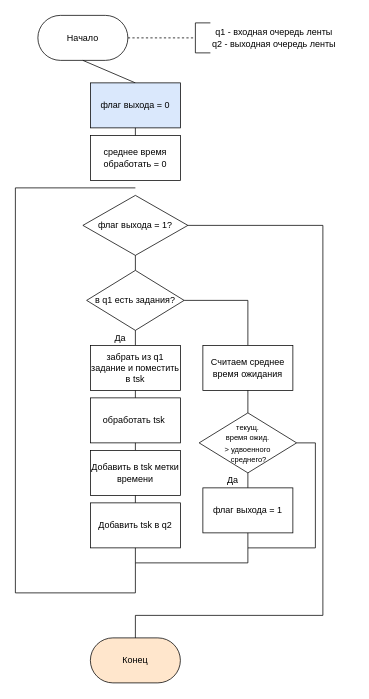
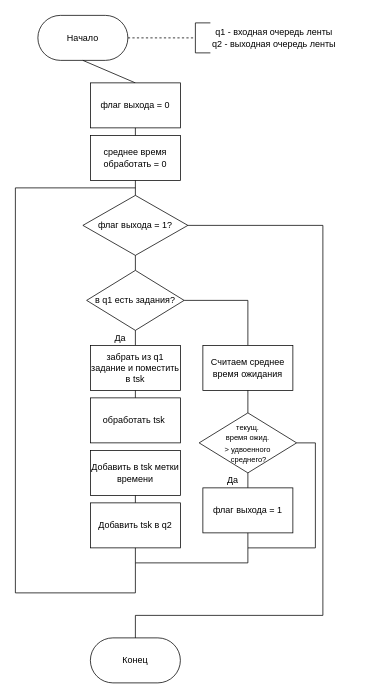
  <mxCell id="0" />
  <mxCell id="1" parent="0" />
  <mxCell id="2" value="Начало&lt;br&gt;" style="rounded=1;whiteSpace=wrap;html=1;arcSize=50;" vertex="1" parent="1"><mxGeometry x="50" y="20" width="120" height="60" as="geometry" /></mxCell>
  <mxCell id="3" value="" style="endArrow=none;html=1;entryX=0.5;entryY=1;entryDx=0;entryDy=0;exitX=0.5;exitY=0;exitDx=0;exitDy=0;" edge="1" parent="1" source="4" target="2"><mxGeometry width="50" height="50" relative="1" as="geometry"><mxPoint x="180" y="110" as="sourcePoint" /><mxPoint x="260" y="110" as="targetPoint" /></mxGeometry></mxCell>
- <mxCell id="4" value="флаг выхода = 0" style="rounded=0;whiteSpace=wrap;html=1;fillColor=#dae8fc;" vertex="1" parent="1"><mxGeometry x="120" y="110" width="120" height="60" as="geometry" /></mxCell>
+ <mxCell id="4" value="флаг выхода = 0" style="rounded=0;whiteSpace=wrap;html=1;" vertex="1" parent="1"><mxGeometry x="120" y="110" width="120" height="60" as="geometry" /></mxCell>
  <mxCell id="5" value="флаг выхода = 1?" style="rhombus;whiteSpace=wrap;html=1;" vertex="1" parent="1"><mxGeometry x="110" y="260" width="140" height="80" as="geometry" /></mxCell>
  <mxCell id="6" value="" style="endArrow=none;html=1;entryX=0.5;entryY=1;entryDx=0;entryDy=0;exitX=0.5;exitY=0;exitDx=0;exitDy=0;" edge="1" parent="1" source="12" target="5"><mxGeometry width="50" height="50" relative="1" as="geometry"><mxPoint x="180" y="360" as="sourcePoint" /><mxPoint x="110" y="390" as="targetPoint" /></mxGeometry></mxCell>
  <mxCell id="7" value="" style="endArrow=none;dashed=1;html=1;exitX=1;exitY=0.5;exitDx=0;exitDy=0;" edge="1" parent="1" source="2"><mxGeometry width="50" height="50" relative="1" as="geometry"><mxPoint x="290" y="120" as="sourcePoint" /><mxPoint x="260" y="50" as="targetPoint" /></mxGeometry></mxCell>
  <mxCell id="8" value="" style="endArrow=none;html=1;" edge="1" parent="1"><mxGeometry width="50" height="50" relative="1" as="geometry"><mxPoint x="260" y="70" as="sourcePoint" /><mxPoint x="260" y="30" as="targetPoint" /></mxGeometry></mxCell>
  <mxCell id="9" value="" style="endArrow=none;html=1;" edge="1" parent="1"><mxGeometry width="50" height="50" relative="1" as="geometry"><mxPoint x="260" y="30" as="sourcePoint" /><mxPoint x="280" y="30" as="targetPoint" /></mxGeometry></mxCell>
  <mxCell id="10" value="" style="endArrow=none;html=1;" edge="1" parent="1"><mxGeometry width="50" height="50" relative="1" as="geometry"><mxPoint x="260" y="70" as="sourcePoint" /><mxPoint x="280" y="70" as="targetPoint" /></mxGeometry></mxCell>
  <mxCell id="11" value="q1 - входная очередь ленты&lt;br&gt;q2 - выходная очередь ленты&lt;br&gt;" style="text;html=1;strokeColor=none;fillColor=none;align=center;verticalAlign=middle;whiteSpace=wrap;rounded=0;" vertex="1" parent="1"><mxGeometry x="260" y="30" width="210" height="40" as="geometry" /></mxCell>
  <mxCell id="12" value="в q1 есть задания?" style="rhombus;whiteSpace=wrap;html=1;" vertex="1" parent="1"><mxGeometry x="115" y="360" width="130" height="80" as="geometry" /></mxCell>
  <mxCell id="13" value="среднее время обработать = 0" style="rounded=0;whiteSpace=wrap;html=1;" vertex="1" parent="1"><mxGeometry x="120" y="180" width="120" height="60" as="geometry" /></mxCell>
  <mxCell id="14" value="" style="endArrow=none;html=1;entryX=0.5;entryY=1;entryDx=0;entryDy=0;exitX=0.5;exitY=0;exitDx=0;exitDy=0;" edge="1" parent="1" source="13" target="4"><mxGeometry width="50" height="50" relative="1" as="geometry"><mxPoint x="10" y="230" as="sourcePoint" /><mxPoint x="60" y="180" as="targetPoint" /></mxGeometry></mxCell>
+ <mxCell id="15" value="" style="endArrow=none;html=1;entryX=0.5;entryY=1;entryDx=0;entryDy=0;" edge="1" parent="1" source="5" target="13"><mxGeometry width="50" height="50" relative="1" as="geometry"><mxPoint x="0" y="340" as="sourcePoint" /><mxPoint x="50" y="290" as="targetPoint" /></mxGeometry></mxCell>
  <mxCell id="16" value="" style="endArrow=none;html=1;entryX=0.5;entryY=1;entryDx=0;entryDy=0;exitX=0.5;exitY=0;exitDx=0;exitDy=0;" edge="1" parent="1" source="17" target="12"><mxGeometry width="50" height="50" relative="1" as="geometry"><mxPoint x="180" y="480" as="sourcePoint" /><mxPoint x="180" y="460" as="targetPoint" /></mxGeometry></mxCell>
  <mxCell id="17" value="забрать из q1 задание и поместить в tsk" style="rounded=0;whiteSpace=wrap;html=1;" vertex="1" parent="1"><mxGeometry x="120" y="460" width="120" height="60" as="geometry" /></mxCell>
  <mxCell id="18" value="" style="endArrow=none;html=1;entryX=0.5;entryY=1;entryDx=0;entryDy=0;exitX=0.5;exitY=0;exitDx=0;exitDy=0;" edge="1" parent="1" source="19" target="17"><mxGeometry width="50" height="50" relative="1" as="geometry"><mxPoint x="180" y="540" as="sourcePoint" /><mxPoint x="180" y="580" as="targetPoint" /></mxGeometry></mxCell>
  <mxCell id="19" value="обработать tsk&amp;nbsp;" style="rounded=0;whiteSpace=wrap;html=1;" vertex="1" parent="1"><mxGeometry x="120" y="530" width="120" height="60" as="geometry" /></mxCell>
- <mxCell id="20" value="" style="endArrow=none;html=1;entryX=0.5;entryY=1;entryDx=0;entryDy=0;" edge="1" parent="1" source="21" target="19"><mxGeometry width="50" height="50" relative="1" as="geometry"><mxPoint x="110" y="670" as="sourcePoint" /><mxPoint x="160" y="620" as="targetPoint" /></mxGeometry></mxCell>
  <mxCell id="21" value="Добавить в tsk метки времени" style="rounded=0;whiteSpace=wrap;html=1;" vertex="1" parent="1"><mxGeometry x="120" y="600" width="120" height="60" as="geometry" /></mxCell>
  <mxCell id="22" value="" style="endArrow=none;html=1;exitX=1;exitY=0.5;exitDx=0;exitDy=0;" edge="1" parent="1" source="12"><mxGeometry width="50" height="50" relative="1" as="geometry"><mxPoint x="410" y="470" as="sourcePoint" /><mxPoint x="330" y="400" as="targetPoint" /></mxGeometry></mxCell>
  <mxCell id="23" value="Да" style="text;html=1;strokeColor=none;fillColor=none;align=center;verticalAlign=middle;whiteSpace=wrap;rounded=0;" vertex="1" parent="1"><mxGeometry x="140" y="440" width="40" height="20" as="geometry" /></mxCell>
  <mxCell id="24" value="" style="endArrow=none;html=1;exitX=0.5;exitY=0;exitDx=0;exitDy=0;" edge="1" parent="1" source="25"><mxGeometry width="50" height="50" relative="1" as="geometry"><mxPoint x="330" y="460" as="sourcePoint" /><mxPoint x="330" y="400" as="targetPoint" /></mxGeometry></mxCell>
  <mxCell id="25" value="Считаем среднее время ожидания" style="rounded=0;whiteSpace=wrap;html=1;" vertex="1" parent="1"><mxGeometry x="270" y="460" width="120" height="60" as="geometry" /></mxCell>
  <mxCell id="26" value="" style="endArrow=none;html=1;entryX=0.5;entryY=1;entryDx=0;entryDy=0;" edge="1" parent="1" target="25"><mxGeometry width="50" height="50" relative="1" as="geometry"><mxPoint x="330" y="550" as="sourcePoint" /><mxPoint x="380" y="550" as="targetPoint" /></mxGeometry></mxCell>
  <mxCell id="27" value="&lt;font style=&quot;font-size: 10px&quot;&gt;текущ. &lt;br&gt;время ожид. &lt;br&gt;&amp;gt; удвоенного&lt;br&gt;&amp;nbsp;среднего?&lt;/font&gt;" style="rhombus;whiteSpace=wrap;html=1;" vertex="1" parent="1"><mxGeometry x="265" y="550" width="130" height="80" as="geometry" /></mxCell>
  <mxCell id="28" value="" style="endArrow=none;html=1;entryX=0.5;entryY=1;entryDx=0;entryDy=0;" edge="1" parent="1" target="27"><mxGeometry width="50" height="50" relative="1" as="geometry"><mxPoint x="330" y="650" as="sourcePoint" /><mxPoint x="420" y="680" as="targetPoint" /></mxGeometry></mxCell>
  <mxCell id="29" value="Да" style="text;html=1;strokeColor=none;fillColor=none;align=center;verticalAlign=middle;whiteSpace=wrap;rounded=0;" vertex="1" parent="1"><mxGeometry x="290" y="630" width="40" height="20" as="geometry" /></mxCell>
  <mxCell id="30" value="флаг выхода = 1" style="rounded=0;whiteSpace=wrap;html=1;" vertex="1" parent="1"><mxGeometry x="270" y="650" width="120" height="60" as="geometry" /></mxCell>
  <mxCell id="31" value="" style="endArrow=none;html=1;exitX=1;exitY=0.5;exitDx=0;exitDy=0;" edge="1" parent="1" source="27"><mxGeometry width="50" height="50" relative="1" as="geometry"><mxPoint x="430" y="670" as="sourcePoint" /><mxPoint x="420" y="590" as="targetPoint" /></mxGeometry></mxCell>
  <mxCell id="32" value="" style="endArrow=none;html=1;" edge="1" parent="1"><mxGeometry width="50" height="50" relative="1" as="geometry"><mxPoint x="420" y="730" as="sourcePoint" /><mxPoint x="420" y="590" as="targetPoint" /></mxGeometry></mxCell>
  <mxCell id="33" value="" style="endArrow=none;html=1;entryX=0.5;entryY=1;entryDx=0;entryDy=0;" edge="1" parent="1" target="30"><mxGeometry width="50" height="50" relative="1" as="geometry"><mxPoint x="330" y="730" as="sourcePoint" /><mxPoint x="340" y="740" as="targetPoint" /></mxGeometry></mxCell>
  <mxCell id="34" value="" style="endArrow=none;html=1;" edge="1" parent="1"><mxGeometry width="50" height="50" relative="1" as="geometry"><mxPoint x="330" y="730" as="sourcePoint" /><mxPoint x="420" y="730" as="targetPoint" /></mxGeometry></mxCell>
  <mxCell id="35" value="" style="endArrow=none;html=1;" edge="1" parent="1"><mxGeometry width="50" height="50" relative="1" as="geometry"><mxPoint x="330" y="750" as="sourcePoint" /><mxPoint x="330" y="730" as="targetPoint" /></mxGeometry></mxCell>
  <mxCell id="36" value="" style="endArrow=none;html=1;" edge="1" parent="1"><mxGeometry width="50" height="50" relative="1" as="geometry"><mxPoint x="180" y="750" as="sourcePoint" /><mxPoint x="330" y="750" as="targetPoint" /></mxGeometry></mxCell>
  <mxCell id="37" value="" style="endArrow=none;html=1;" edge="1" parent="1"><mxGeometry width="50" height="50" relative="1" as="geometry"><mxPoint x="180" y="790" as="sourcePoint" /><mxPoint x="180" y="750" as="targetPoint" /></mxGeometry></mxCell>
  <mxCell id="38" value="" style="endArrow=none;html=1;" edge="1" parent="1"><mxGeometry width="50" height="50" relative="1" as="geometry"><mxPoint x="20" y="250" as="sourcePoint" /><mxPoint x="180" y="250" as="targetPoint" /></mxGeometry></mxCell>
  <mxCell id="39" value="" style="endArrow=none;html=1;" edge="1" parent="1"><mxGeometry width="50" height="50" relative="1" as="geometry"><mxPoint x="20" y="790" as="sourcePoint" /><mxPoint x="180" y="790" as="targetPoint" /></mxGeometry></mxCell>
  <mxCell id="40" value="" style="endArrow=none;html=1;" edge="1" parent="1"><mxGeometry width="50" height="50" relative="1" as="geometry"><mxPoint x="20" y="250" as="sourcePoint" /><mxPoint x="20" y="790" as="targetPoint" /></mxGeometry></mxCell>
  <mxCell id="41" value="" style="endArrow=none;html=1;exitX=1;exitY=0.5;exitDx=0;exitDy=0;" edge="1" parent="1" source="5"><mxGeometry width="50" height="50" relative="1" as="geometry"><mxPoint x="310" y="360" as="sourcePoint" /><mxPoint x="430" y="300" as="targetPoint" /></mxGeometry></mxCell>
  <mxCell id="42" value="" style="endArrow=none;html=1;" edge="1" parent="1"><mxGeometry width="50" height="50" relative="1" as="geometry"><mxPoint x="430" y="820" as="sourcePoint" /><mxPoint x="430" y="300" as="targetPoint" /></mxGeometry></mxCell>
  <mxCell id="43" value="" style="endArrow=none;html=1;" edge="1" parent="1"><mxGeometry width="50" height="50" relative="1" as="geometry"><mxPoint x="180" y="820" as="sourcePoint" /><mxPoint x="430" y="820" as="targetPoint" /></mxGeometry></mxCell>
  <mxCell id="44" value="" style="endArrow=none;html=1;" edge="1" parent="1"><mxGeometry width="50" height="50" relative="1" as="geometry"><mxPoint x="180" y="850" as="sourcePoint" /><mxPoint x="180" y="820" as="targetPoint" /></mxGeometry></mxCell>
- <mxCell id="45" value="Конец" style="rounded=1;whiteSpace=wrap;html=1;arcSize=50;fillColor=#ffe6cc;" vertex="1" parent="1"><mxGeometry x="120" y="850" width="120" height="60" as="geometry" /></mxCell>
+ <mxCell id="45" value="Конец" style="rounded=1;whiteSpace=wrap;html=1;arcSize=50;" vertex="1" parent="1"><mxGeometry x="120" y="850" width="120" height="60" as="geometry" /></mxCell>
  <mxCell id="46" value="" style="endArrow=none;html=1;entryX=0.5;entryY=1;entryDx=0;entryDy=0;exitX=0.5;exitY=0;exitDx=0;exitDy=0;" edge="1" parent="1" source="47" target="21"><mxGeometry width="50" height="50" relative="1" as="geometry"><mxPoint x="40" y="710" as="sourcePoint" /><mxPoint x="90" y="660" as="targetPoint" /></mxGeometry></mxCell>
  <mxCell id="47" value="Добавить tsk в q2" style="rounded=0;whiteSpace=wrap;html=1;" vertex="1" parent="1"><mxGeometry x="120" y="670" width="120" height="60" as="geometry" /></mxCell>
  <mxCell id="48" value="" style="endArrow=none;html=1;entryX=0.5;entryY=1;entryDx=0;entryDy=0;" edge="1" parent="1" target="47"><mxGeometry width="50" height="50" relative="1" as="geometry"><mxPoint x="180" y="750" as="sourcePoint" /><mxPoint x="100" y="730" as="targetPoint" /></mxGeometry></mxCell>
